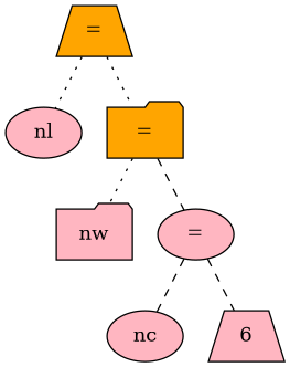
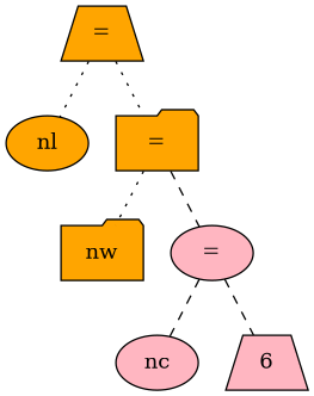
  graph {
    node [fillcolor=lightpink shape=ellipse style=filled]
    edge [style=dotted]
    n1 [label=nc]
    n2 [label=6 shape=trapezium]
-   n3 [label=nw shape=folder]
-   n4 [label=nl]
+   n3 [fillcolor=orange label=nw shape=folder]
+   n4 [fillcolor=orange label=nl]
    n5 [fillcolor=orange label="=" shape=trapezium]
    n6 [fillcolor=orange label="=" shape=folder]
    n7 [label="="]
    n5 -- n4
    n5 -- n6
    n6 -- n3
    n6 -- n7 [style=dashed]
    n7 -- n1 [style=dashed]
    n7 -- n2 [style=dashed]
  }
